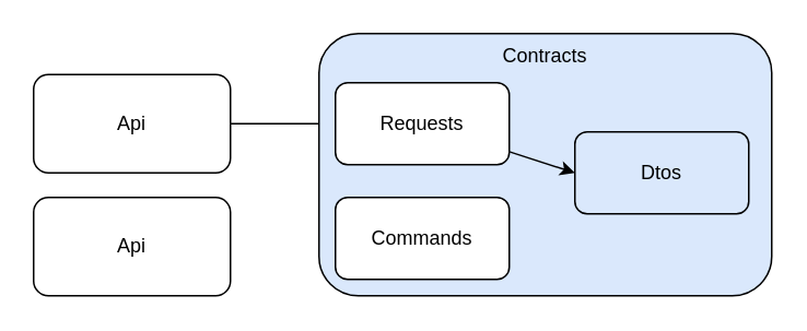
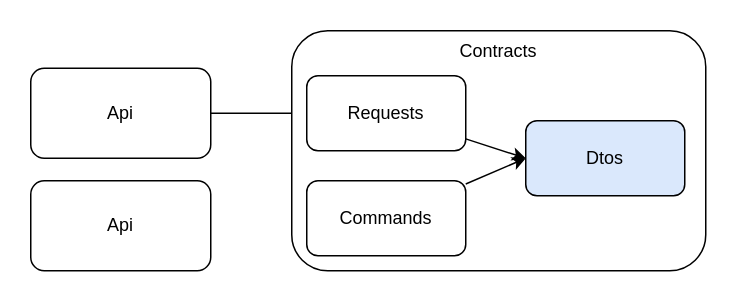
  <mxCell id="0" />
  <mxCell id="1" parent="0" />
  <mxCell id="2" style="edgeStyle=none;html=1;entryX=0;entryY=0.5;entryDx=0;entryDy=0;" edge="1" parent="1" source="3" target="6"><mxGeometry relative="1" as="geometry" /></mxCell>
  <mxCell id="3" value="Api" style="rounded=1;whiteSpace=wrap;html=1;" vertex="1" parent="1"><mxGeometry x="20" y="45" width="120" height="60" as="geometry" /></mxCell>
- <mxCell id="4" value="Contracts" style="rounded=1;whiteSpace=wrap;html=1;horizontal=1;verticalAlign=top;fillColor=#dae8fc;" vertex="1" parent="1"><mxGeometry x="194" y="20" width="276" height="160" as="geometry" /></mxCell>
+ <mxCell id="4" value="Contracts" style="rounded=1;whiteSpace=wrap;html=1;horizontal=1;verticalAlign=top;" vertex="1" parent="1"><mxGeometry x="194" y="20" width="276" height="160" as="geometry" /></mxCell>
  <mxCell id="5" style="edgeStyle=none;html=1;entryX=0;entryY=0.5;entryDx=0;entryDy=0;" edge="1" parent="1" source="6" target="9"><mxGeometry relative="1" as="geometry" /></mxCell>
  <mxCell id="6" value="Requests" style="rounded=1;whiteSpace=wrap;html=1;" vertex="1" parent="1"><mxGeometry x="204" y="50" width="106" height="50" as="geometry" /></mxCell>
+ <mxCell id="7" style="edgeStyle=none;html=1;entryX=0;entryY=0.5;entryDx=0;entryDy=0;" edge="1" parent="1" source="8" target="9"><mxGeometry relative="1" as="geometry" /></mxCell>
  <mxCell id="8" value="Commands" style="rounded=1;whiteSpace=wrap;html=1;" vertex="1" parent="1"><mxGeometry x="204" y="120" width="106" height="50" as="geometry" /></mxCell>
  <mxCell id="9" value="Dtos" style="rounded=1;whiteSpace=wrap;html=1;fillColor=#dae8fc;" vertex="1" parent="1"><mxGeometry x="350" y="80" width="106" height="50" as="geometry" /></mxCell>
  <mxCell id="10" value="Api" style="rounded=1;whiteSpace=wrap;html=1;" vertex="1" parent="1"><mxGeometry x="20" y="120" width="120" height="60" as="geometry" /></mxCell>
